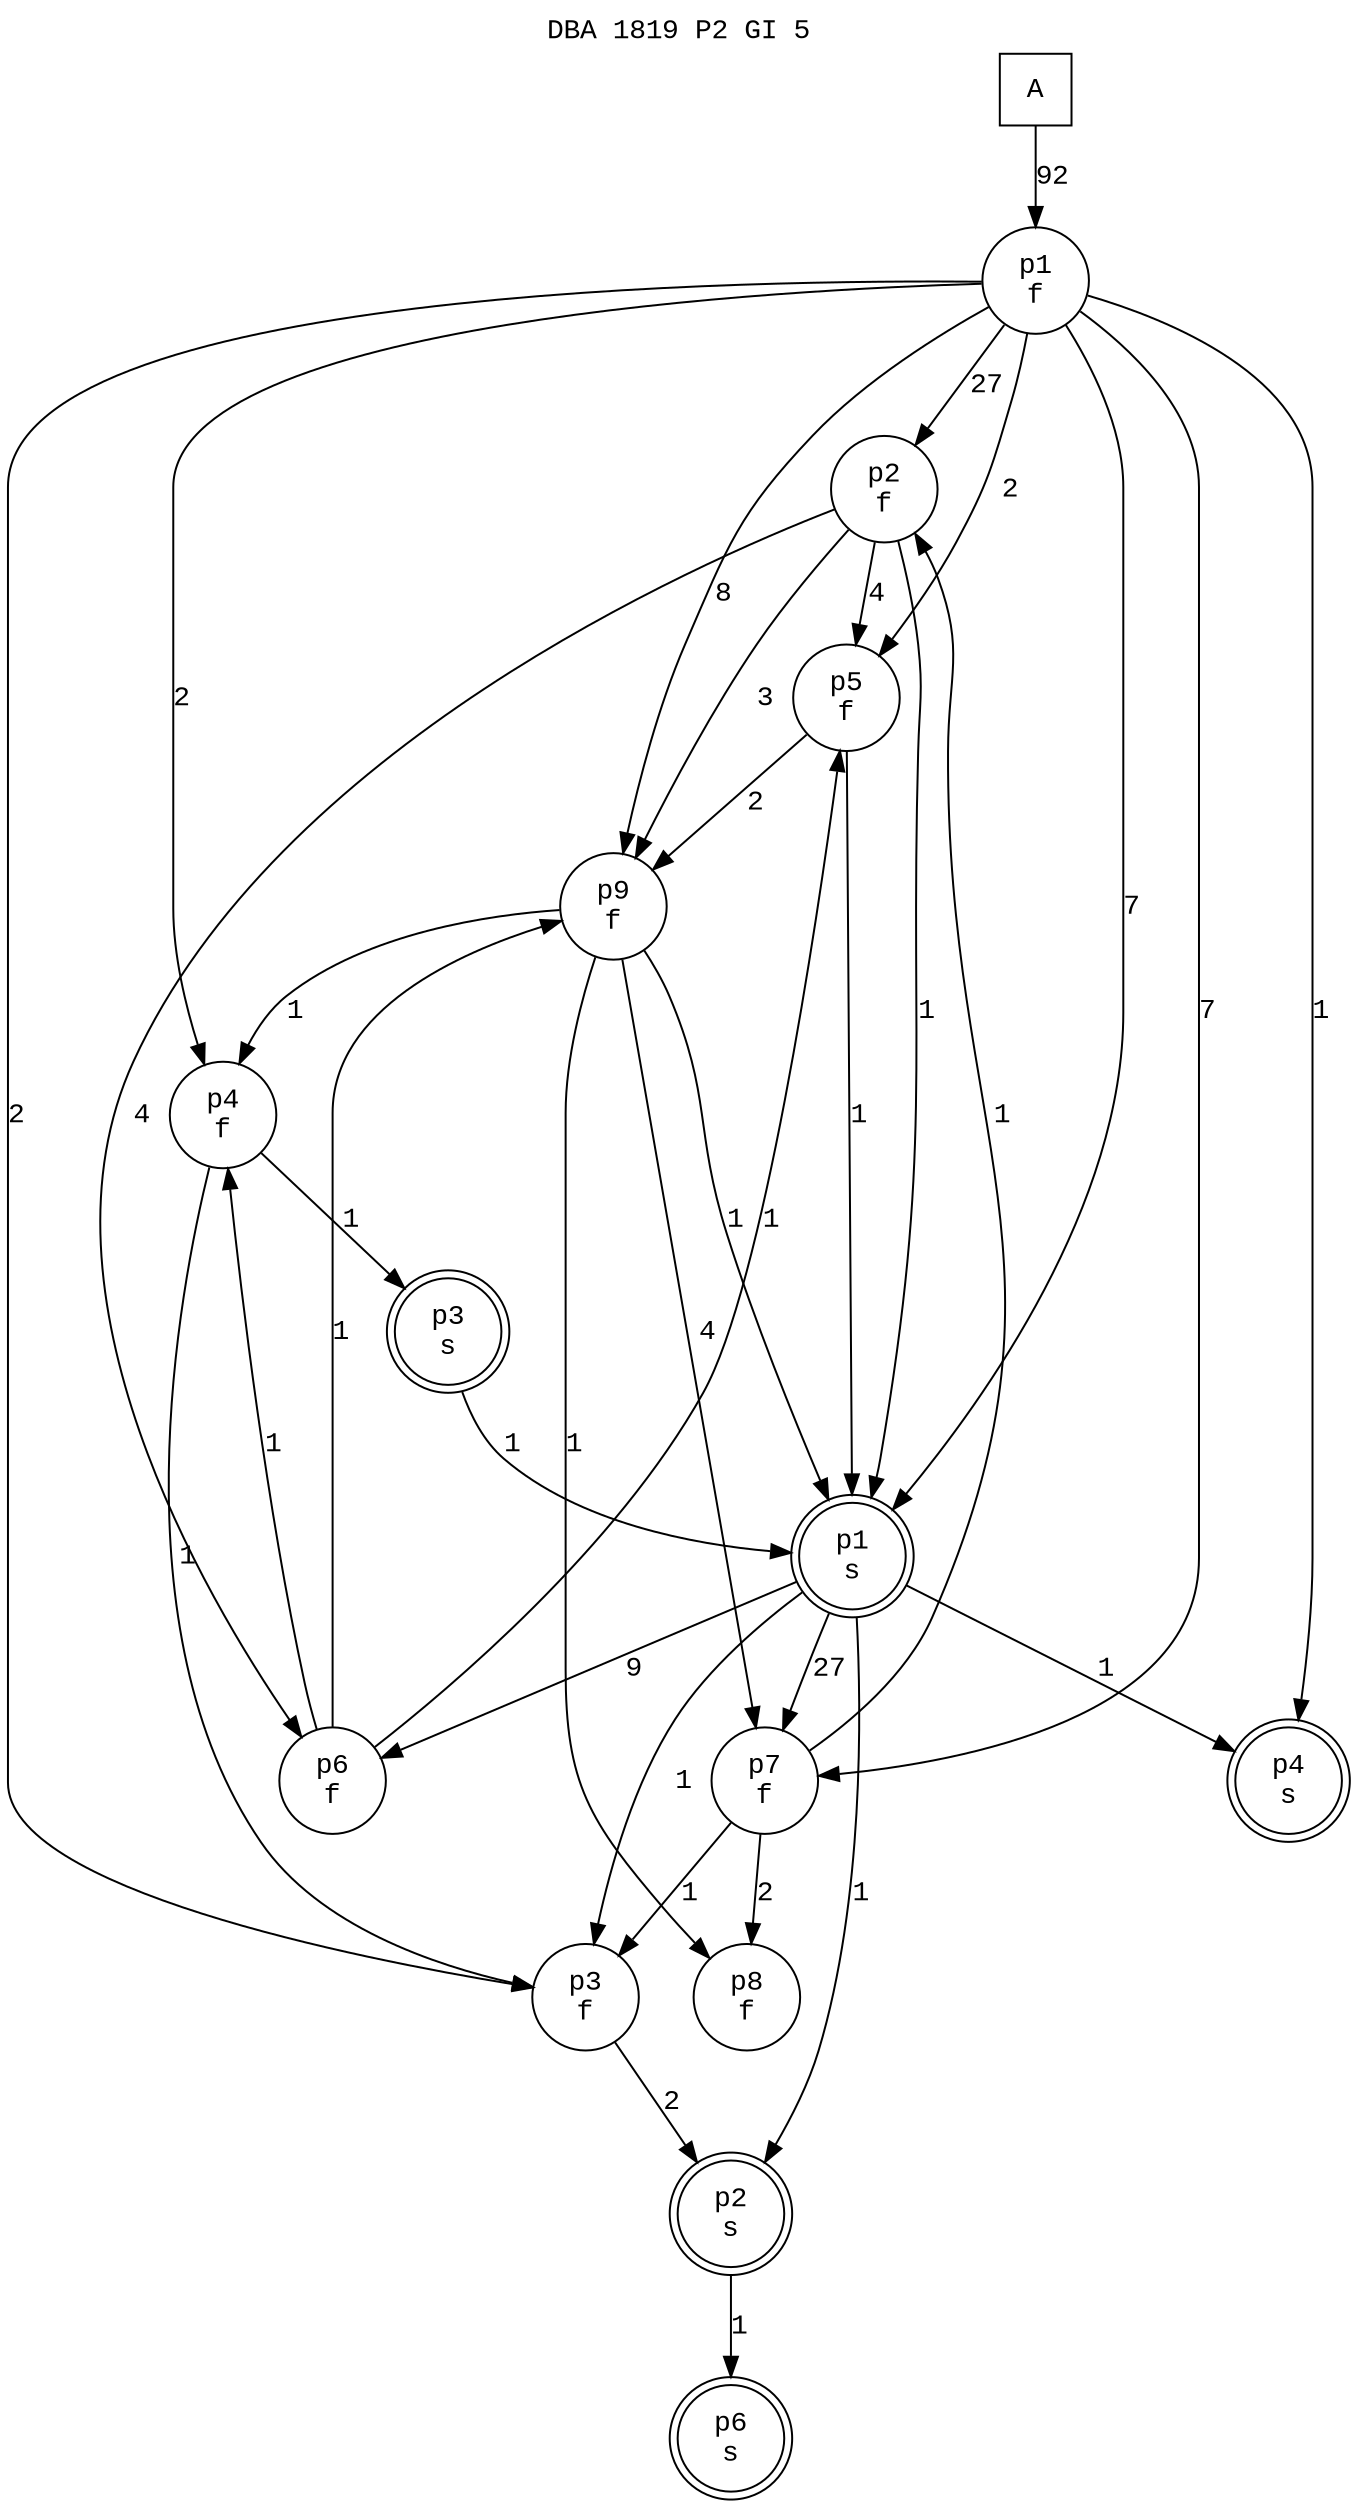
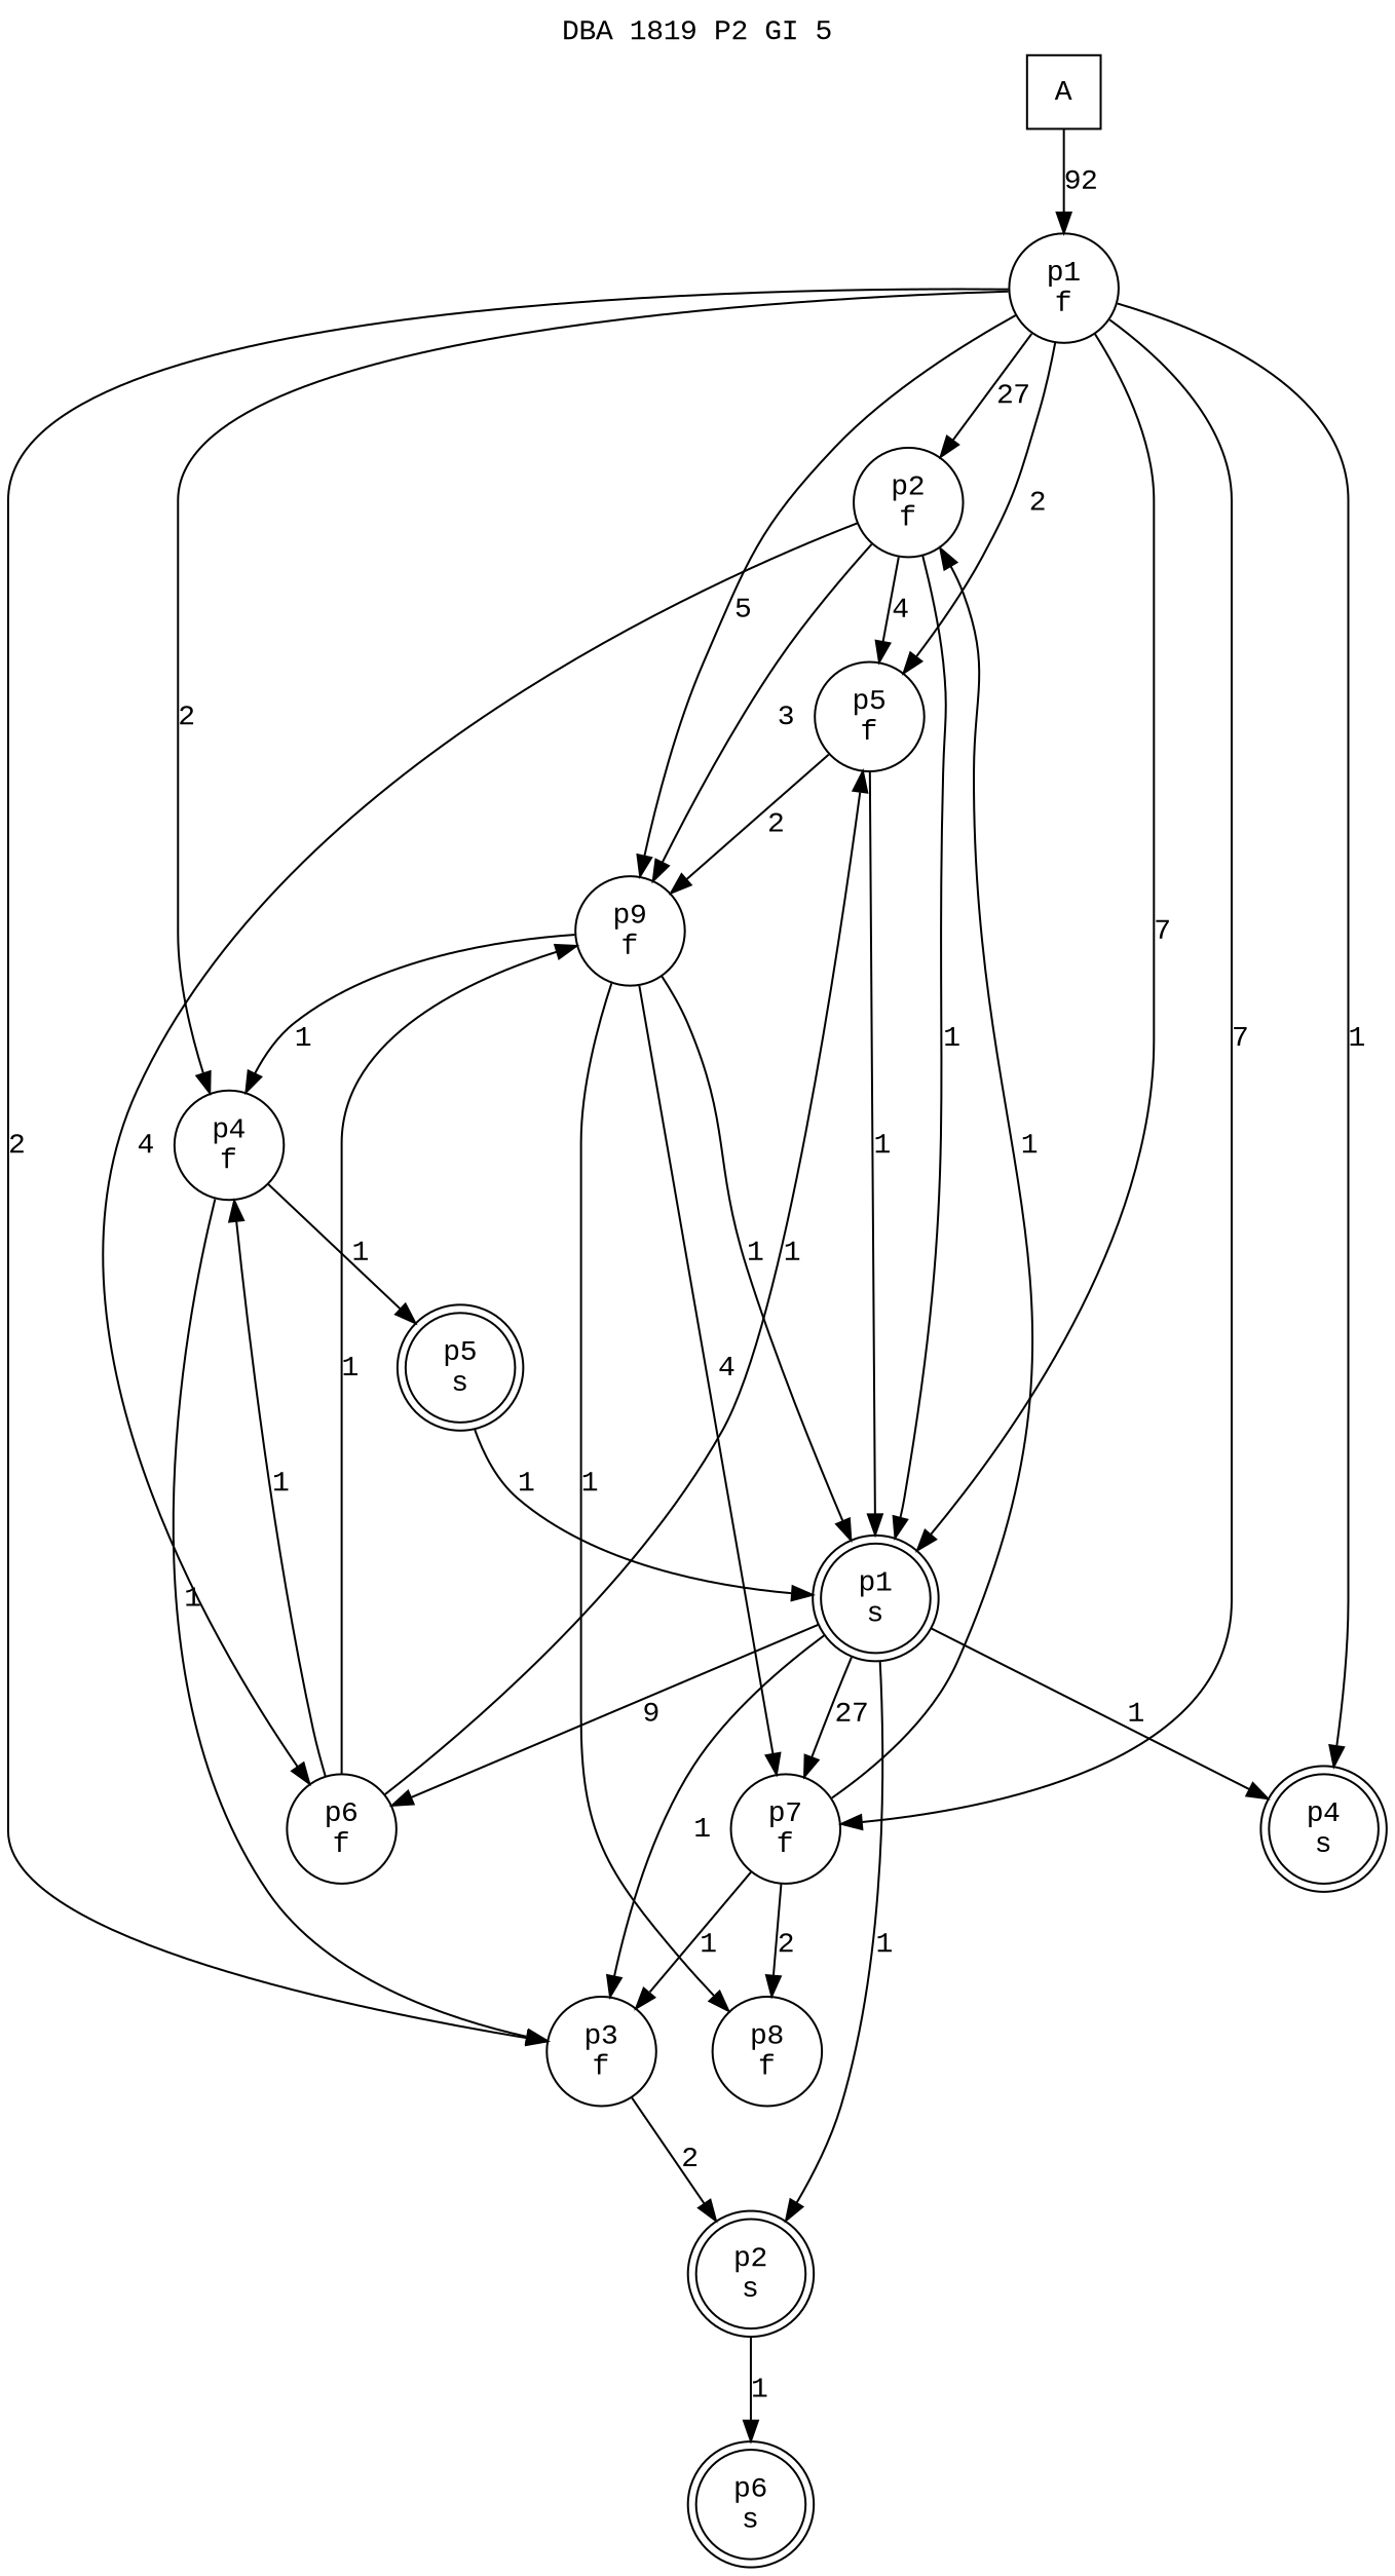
  digraph {
    fontname="Liberation Mono"
    label=" DBA 1819 P2 GI 5 "
    labelloc=tl
    rankdir=TB
    node [fontname="Liberation Mono" shape=circle]
    edge [fontname="Liberation Mono"]
    n1 [label=A shape=square]
    n2 [label="p1\nf"]
    n3 [label="p2\nf"]
    n4 [label="p5\nf"]
    n5 [label="p9\nf"]
    n6 [label="p7\nf"]
    n7 [label="p3\nf"]
    n8 [label="p4\nf"]
    n9 [label="p1\ns" shape=doublecircle]
    n10 [label="p4\ns" shape=doublecircle]
    n11 [label="p6\nf"]
    n12 [label="p8\nf"]
    n13 [label="p2\ns" shape=doublecircle]
-   n14 [label="p3\ns" shape=doublecircle]
+   n14 [label="p5\ns" shape=doublecircle]
    n15 [label="p6\ns" shape=doublecircle]
    n1 -> n2 [label=92]
    n2 -> n3 [label=27]
    n2 -> n4 [label=2]
-   n2 -> n5 [label=8]
+   n2 -> n5 [label=5]
    n2 -> n6 [label=7]
    n2 -> n7 [label=2]
    n2 -> n8 [label=2]
    n2 -> n9 [label=7]
    n2 -> n10 [label=1]
    n3 -> n4 [label=4]
    n3 -> n5 [label=3]
    n3 -> n9 [label=1]
    n3 -> n11 [label=4]
    n4 -> n5 [label=2]
    n4 -> n9 [label=1]
    n5 -> n6 [label=4]
    n5 -> n8 [label=1]
    n5 -> n9 [label=1]
    n5 -> n12 [label=1]
    n6 -> n3 [label=1]
    n6 -> n7 [label=1]
    n6 -> n12 [label=2]
    n7 -> n13 [label=2]
    n8 -> n7 [label=1]
    n8 -> n14 [label=1]
    n9 -> n6 [label=27]
    n9 -> n7 [label=1]
    n9 -> n10 [label=1]
    n9 -> n11 [label=9]
    n9 -> n13 [label=1]
    n11 -> n4 [label=1]
    n11 -> n5 [label=1]
    n11 -> n8 [label=1]
    n13 -> n15 [label=1]
    n14 -> n9 [label=1]
  }
